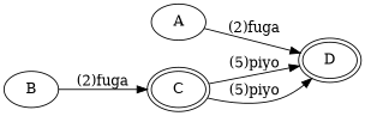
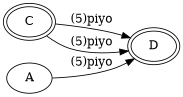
  digraph {
    rankdir=LR
    C [peripheries=2]
    D [peripheries=2]
    A
-   B
    C -> D [label="(5)piyo"]
    C -> D [label="(5)piyo"]
-   A -> D [label="(2)fuga"]
-   B -> C [label="(2)fuga"]
+   A -> D [label="(5)piyo"]
  }
